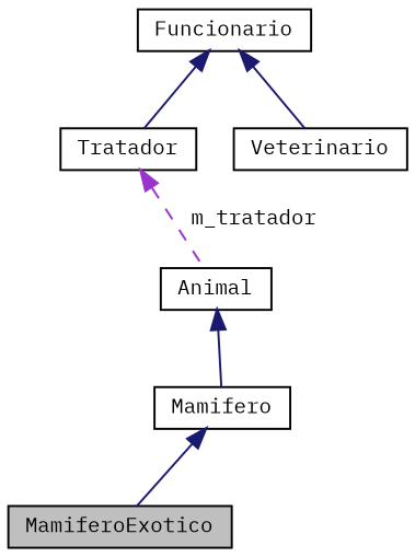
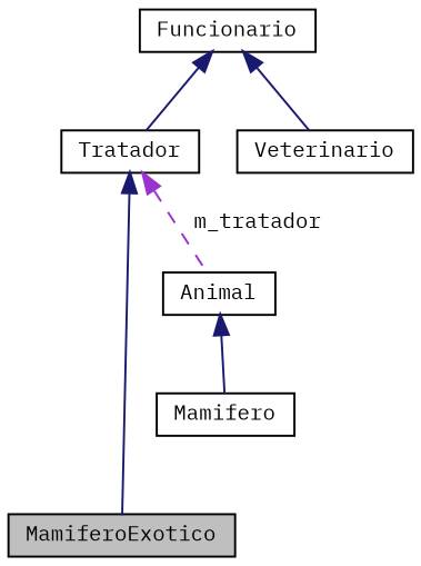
  digraph {
    fontname="IBM Plex Mono"
    node [color=black fillcolor=white fontname="IBM Plex Mono" fontsize=10 shape=record style=filled]
    edge [color=midnightblue dir=back fontname="IBM Plex Mono" fontsize=10 labelfontname=Helvetica labelfontsize=10 style=solid]
    n1 [fillcolor=grey75 fontcolor=black height=0.2 label=MamiferoExotico width=0.4]
    n2 [height=0.2 label=Mamifero width=0.4]
    n3 [height=0.2 label=Animal width=0.4]
    n4 [height=0.2 label=Tratador width=0.4]
    n5 [height=0.2 label=Funcionario width=0.4]
    n6 [height=0.2 label=Veterinario width=0.4]
-   n2 -> n1
+   n4 -> n1
    n3 -> n2
    n4 -> n3 [color=darkorchid3 label=" m_tratador" style=dashed]
    n5 -> n4
    n5 -> n6
  }
